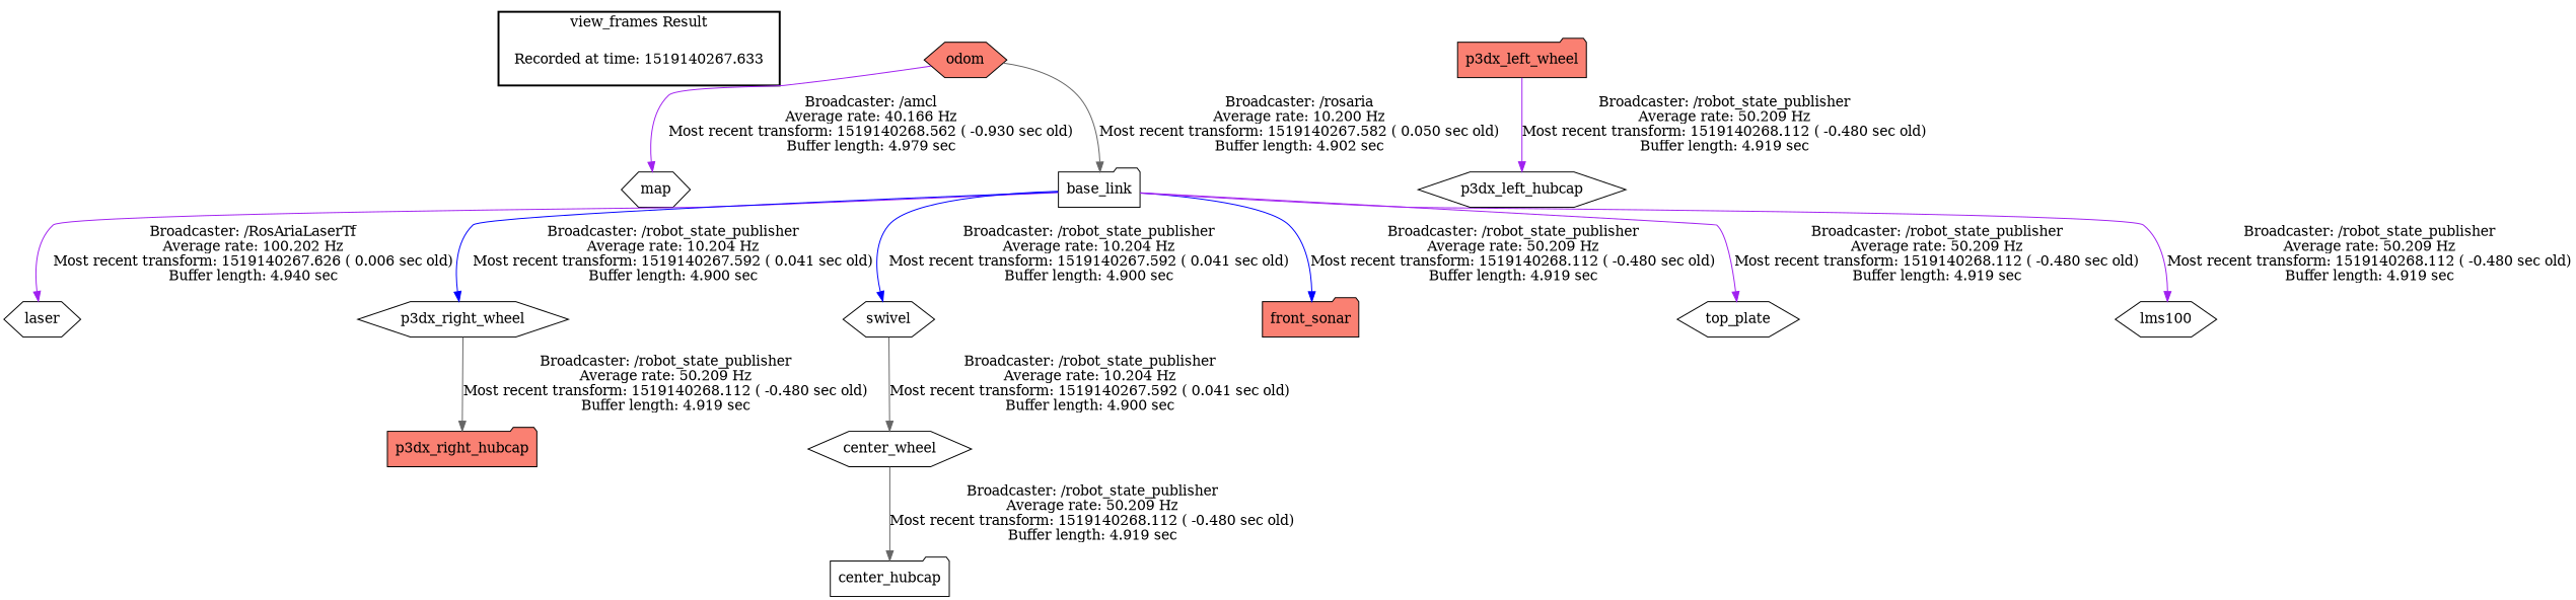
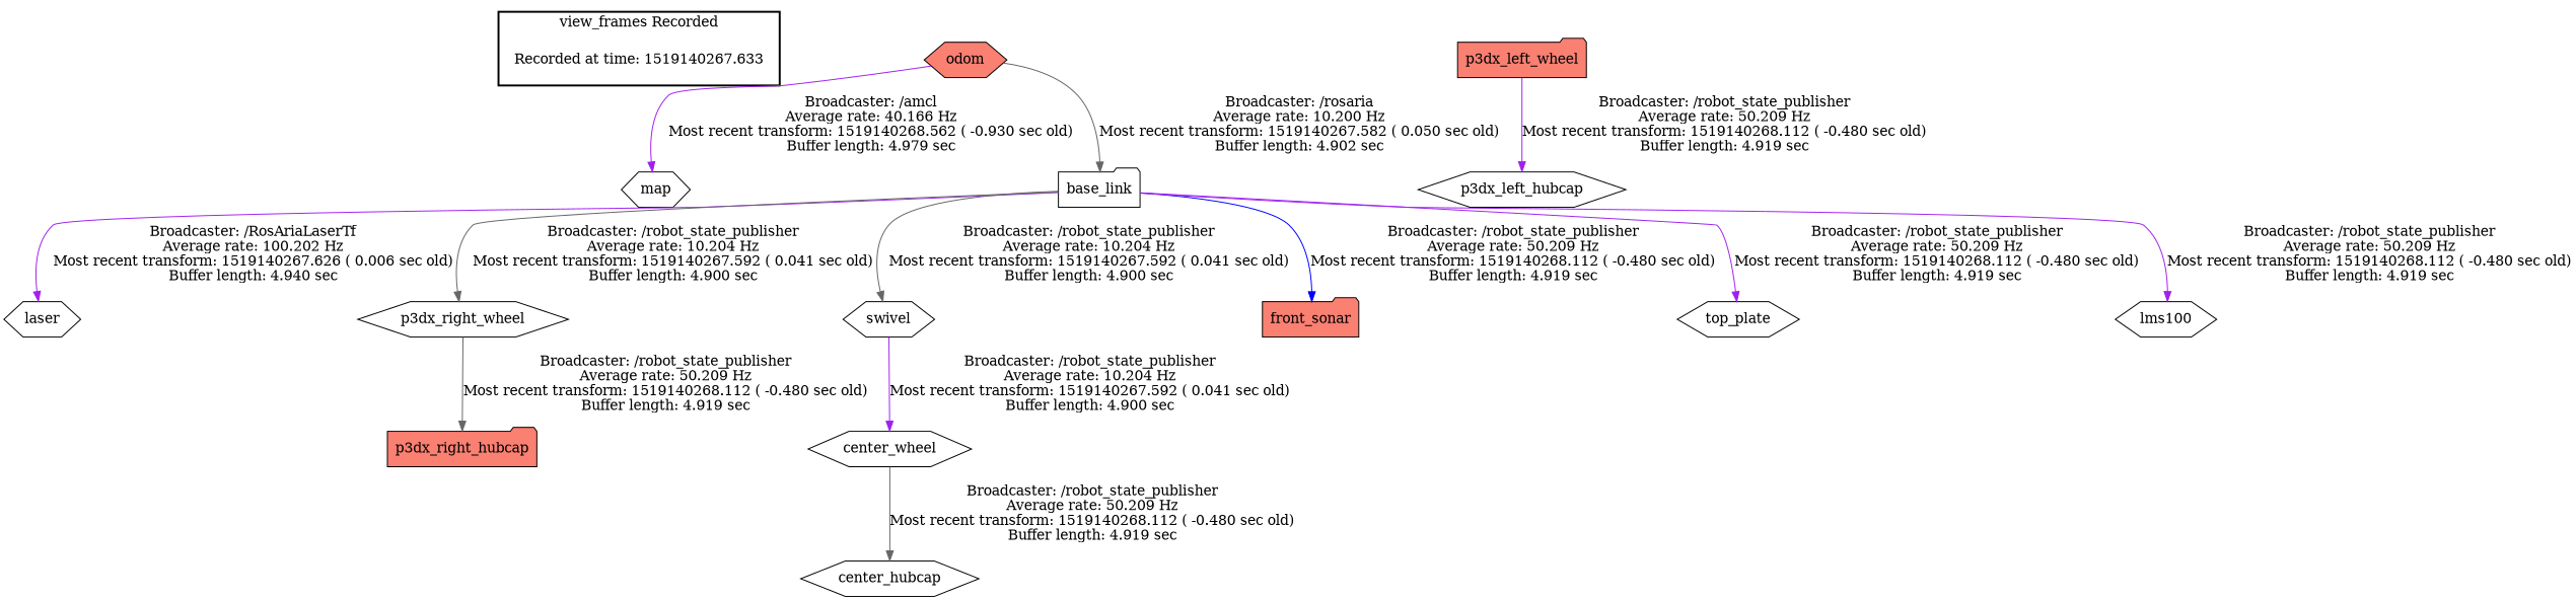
  digraph {
    node [fillcolor=white shape=hexagon style=filled]
    edge [color=purple]
    "Recorded at time: 1519140267.633" [shape=plaintext]
    map
    odom [fillcolor=salmon]
    base_link [shape=folder]
    laser
    p3dx_right_wheel
    swivel
    front_sonar [fillcolor=salmon shape=folder]
    top_plate
    lms100
    p3dx_left_wheel [fillcolor=salmon shape=folder]
    p3dx_left_hubcap
    p3dx_right_hubcap [fillcolor=salmon shape=folder]
    center_wheel
-   center_hubcap [shape=folder]
+   center_hubcap
    subgraph cluster_1 {
      color=black
-     label="view_frames Result"
+     label="view_frames Recorded"
      style=bold
      "Recorded at time: 1519140267.633"
    }
    "Recorded at time: 1519140267.633" -> map [style=invis color=""]
    odom -> map [label="Broadcaster: /amcl\nAverage rate: 40.166 Hz\nMost recent transform: 1519140268.562 ( -0.930 sec old)\nBuffer length: 4.979 sec\n"]
    odom -> base_link [color=gray40 label="Broadcaster: /rosaria\nAverage rate: 10.200 Hz\nMost recent transform: 1519140267.582 ( 0.050 sec old)\nBuffer length: 4.902 sec\n"]
    base_link -> laser [label="Broadcaster: /RosAriaLaserTf\nAverage rate: 100.202 Hz\nMost recent transform: 1519140267.626 ( 0.006 sec old)\nBuffer length: 4.940 sec\n"]
-   base_link -> p3dx_right_wheel [color=blue label="Broadcaster: /robot_state_publisher\nAverage rate: 10.204 Hz\nMost recent transform: 1519140267.592 ( 0.041 sec old)\nBuffer length: 4.900 sec\n"]
-   base_link -> swivel [color=blue label="Broadcaster: /robot_state_publisher\nAverage rate: 10.204 Hz\nMost recent transform: 1519140267.592 ( 0.041 sec old)\nBuffer length: 4.900 sec\n"]
+   base_link -> p3dx_right_wheel [color=gray40 label="Broadcaster: /robot_state_publisher\nAverage rate: 10.204 Hz\nMost recent transform: 1519140267.592 ( 0.041 sec old)\nBuffer length: 4.900 sec\n"]
+   base_link -> swivel [color=gray40 label="Broadcaster: /robot_state_publisher\nAverage rate: 10.204 Hz\nMost recent transform: 1519140267.592 ( 0.041 sec old)\nBuffer length: 4.900 sec\n"]
    base_link -> front_sonar [color=blue label="Broadcaster: /robot_state_publisher\nAverage rate: 50.209 Hz\nMost recent transform: 1519140268.112 ( -0.480 sec old)\nBuffer length: 4.919 sec\n"]
    base_link -> top_plate [label="Broadcaster: /robot_state_publisher\nAverage rate: 50.209 Hz\nMost recent transform: 1519140268.112 ( -0.480 sec old)\nBuffer length: 4.919 sec\n"]
    base_link -> lms100 [label="Broadcaster: /robot_state_publisher\nAverage rate: 50.209 Hz\nMost recent transform: 1519140268.112 ( -0.480 sec old)\nBuffer length: 4.919 sec\n"]
    p3dx_right_wheel -> p3dx_right_hubcap [color=gray40 label="Broadcaster: /robot_state_publisher\nAverage rate: 50.209 Hz\nMost recent transform: 1519140268.112 ( -0.480 sec old)\nBuffer length: 4.919 sec\n"]
-   swivel -> center_wheel [color=gray40 label="Broadcaster: /robot_state_publisher\nAverage rate: 10.204 Hz\nMost recent transform: 1519140267.592 ( 0.041 sec old)\nBuffer length: 4.900 sec\n"]
+   swivel -> center_wheel [label="Broadcaster: /robot_state_publisher\nAverage rate: 10.204 Hz\nMost recent transform: 1519140267.592 ( 0.041 sec old)\nBuffer length: 4.900 sec\n"]
    p3dx_left_wheel -> p3dx_left_hubcap [label="Broadcaster: /robot_state_publisher\nAverage rate: 50.209 Hz\nMost recent transform: 1519140268.112 ( -0.480 sec old)\nBuffer length: 4.919 sec\n"]
    center_wheel -> center_hubcap [color=gray40 label="Broadcaster: /robot_state_publisher\nAverage rate: 50.209 Hz\nMost recent transform: 1519140268.112 ( -0.480 sec old)\nBuffer length: 4.919 sec\n"]
  }
